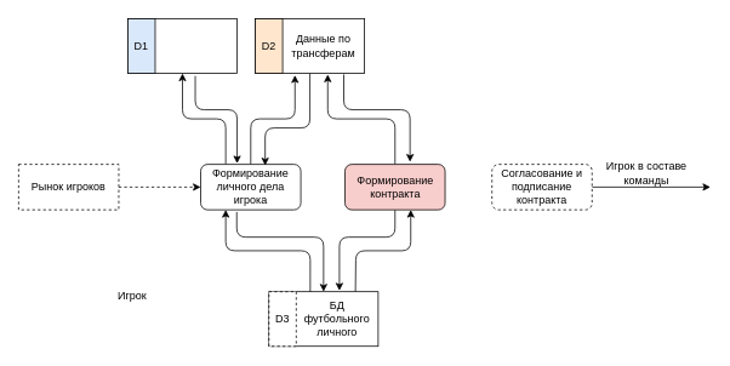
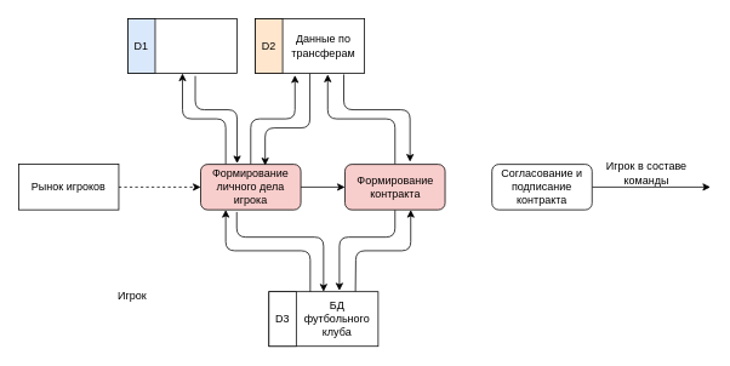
  <mxCell id="0" />
  <mxCell id="1" parent="0" />
  <mxCell id="2" style="edgeStyle=orthogonalEdgeStyle;rounded=0;orthogonalLoop=1;jettySize=auto;html=1;dashed=1;" edge="1" parent="1" source="3" target="8"><mxGeometry relative="1" as="geometry" /></mxCell>
- <mxCell id="3" value="Рынок игроков" style="rounded=0;whiteSpace=wrap;html=1;dashed=1;" vertex="1" parent="1"><mxGeometry x="20" y="180" width="110" height="50" as="geometry" /></mxCell>
+ <mxCell id="3" value="Рынок игроков" style="rounded=0;whiteSpace=wrap;html=1;" vertex="1" parent="1"><mxGeometry x="20" y="180" width="110" height="50" as="geometry" /></mxCell>
+ <mxCell id="4" style="edgeStyle=orthogonalEdgeStyle;rounded=0;orthogonalLoop=1;jettySize=auto;html=1;entryX=0;entryY=0.5;entryDx=0;entryDy=0;" edge="1" parent="1" source="8" target="11"><mxGeometry relative="1" as="geometry" /></mxCell>
  <mxCell id="5" style="edgeStyle=orthogonalEdgeStyle;rounded=1;orthogonalLoop=1;jettySize=auto;html=1;entryX=0.5;entryY=1;entryDx=0;entryDy=0;exitX=0.25;exitY=0;exitDx=0;exitDy=0;" edge="1" parent="1" source="8" target="17"><mxGeometry relative="1" as="geometry" /></mxCell>
  <mxCell id="6" style="edgeStyle=orthogonalEdgeStyle;rounded=1;orthogonalLoop=1;jettySize=auto;html=1;entryX=0.363;entryY=1.033;entryDx=0;entryDy=0;entryPerimeter=0;" edge="1" parent="1" source="8" target="21"><mxGeometry relative="1" as="geometry" /></mxCell>
  <mxCell id="7" style="edgeStyle=orthogonalEdgeStyle;rounded=1;orthogonalLoop=1;jettySize=auto;html=1;entryX=0.5;entryY=0;entryDx=0;entryDy=0;exitX=0.36;exitY=1.048;exitDx=0;exitDy=0;exitPerimeter=0;" edge="1" parent="1" source="8" target="26"><mxGeometry relative="1" as="geometry"><Array as="points"><mxPoint x="260" y="260" /><mxPoint x="355" y="260" /></Array></mxGeometry></mxCell>
- <mxCell id="8" value="Формирование личного дела игрока" style="rounded=1;whiteSpace=wrap;html=1;" vertex="1" parent="1"><mxGeometry x="220" y="180" width="110" height="50" as="geometry" /></mxCell>
+ <mxCell id="8" value="Формирование личного дела игрока" style="rounded=1;whiteSpace=wrap;html=1;fillColor=#f8cecc;" vertex="1" parent="1"><mxGeometry x="220" y="180" width="110" height="50" as="geometry" /></mxCell>
  <mxCell id="9" style="edgeStyle=orthogonalEdgeStyle;rounded=1;orthogonalLoop=1;jettySize=auto;html=1;entryX=0.663;entryY=1.02;entryDx=0;entryDy=0;entryPerimeter=0;" edge="1" parent="1" source="11" target="21"><mxGeometry relative="1" as="geometry" /></mxCell>
  <mxCell id="10" style="edgeStyle=orthogonalEdgeStyle;rounded=1;orthogonalLoop=1;jettySize=auto;html=1;entryX=0.645;entryY=-0.02;entryDx=0;entryDy=0;entryPerimeter=0;" edge="1" parent="1" source="11" target="26"><mxGeometry relative="1" as="geometry"><Array as="points"><mxPoint x="434" y="260" /><mxPoint x="372" y="260" /></Array></mxGeometry></mxCell>
  <mxCell id="11" value="Формирование контракта" style="rounded=1;whiteSpace=wrap;html=1;fillColor=#f8cecc;" vertex="1" parent="1"><mxGeometry x="378.5" y="180" width="110" height="50" as="geometry" /></mxCell>
  <mxCell id="12" style="edgeStyle=orthogonalEdgeStyle;rounded=0;orthogonalLoop=1;jettySize=auto;html=1;" edge="1" parent="1" source="13"><mxGeometry relative="1" as="geometry"><mxPoint x="780" y="205" as="targetPoint" /></mxGeometry></mxCell>
- <mxCell id="13" value="Согласование и подписание контракта" style="rounded=1;whiteSpace=wrap;html=1;dashed=1;" vertex="1" parent="1"><mxGeometry x="540" y="180" width="110" height="50" as="geometry" /></mxCell>
+ <mxCell id="13" value="Согласование и подписание контракта" style="rounded=1;whiteSpace=wrap;html=1;" vertex="1" parent="1"><mxGeometry x="540" y="180" width="110" height="50" as="geometry" /></mxCell>
  <mxCell id="14" value="Игрок" style="text;html=1;strokeColor=none;fillColor=none;align=center;verticalAlign=middle;whiteSpace=wrap;rounded=0;" vertex="1" parent="1"><mxGeometry x="125" y="315" width="40" height="20" as="geometry" /></mxCell>
  <mxCell id="15" value="Игрок в составе команды" style="text;html=1;strokeColor=none;fillColor=none;align=center;verticalAlign=middle;whiteSpace=wrap;rounded=0;" vertex="1" parent="1"><mxGeometry x="660" y="180" width="100" height="20" as="geometry" /></mxCell>
  <mxCell id="16" style="edgeStyle=orthogonalEdgeStyle;rounded=1;orthogonalLoop=1;jettySize=auto;html=1;exitX=0.617;exitY=1.047;exitDx=0;exitDy=0;exitPerimeter=0;" edge="1" parent="1" source="17"><mxGeometry relative="1" as="geometry"><mxPoint x="260" y="179" as="targetPoint" /><Array as="points"><mxPoint x="214" y="120" /><mxPoint x="260" y="120" /></Array></mxGeometry></mxCell>
  <mxCell id="17" value="&amp;nbsp; &amp;nbsp; &amp;nbsp; &amp;nbsp; &amp;nbsp;" style="rounded=0;whiteSpace=wrap;html=1;" vertex="1" parent="1"><mxGeometry x="140" y="20" width="120" height="60" as="geometry" /></mxCell>
  <mxCell id="18" value="D1" style="rounded=0;whiteSpace=wrap;html=1;fillColor=#dae8fc;" vertex="1" parent="1"><mxGeometry x="140" y="20" width="30" height="60" as="geometry" /></mxCell>
  <mxCell id="19" style="edgeStyle=orthogonalEdgeStyle;rounded=1;orthogonalLoop=1;jettySize=auto;html=1;entryX=0.644;entryY=0.024;entryDx=0;entryDy=0;entryPerimeter=0;exitX=0.5;exitY=1;exitDx=0;exitDy=0;" edge="1" parent="1" source="21" target="8"><mxGeometry relative="1" as="geometry"><mxPoint x="358" y="80" as="sourcePoint" /><Array as="points"><mxPoint x="340" y="140" /><mxPoint x="291" y="140" /></Array></mxGeometry></mxCell>
  <mxCell id="20" style="edgeStyle=orthogonalEdgeStyle;rounded=1;orthogonalLoop=1;jettySize=auto;html=1;entryX=0.65;entryY=-0.056;entryDx=0;entryDy=0;entryPerimeter=0;exitX=0.81;exitY=1.02;exitDx=0;exitDy=0;exitPerimeter=0;" edge="1" parent="1" source="21" target="11"><mxGeometry relative="1" as="geometry"><Array as="points"><mxPoint x="377" y="120" /><mxPoint x="450" y="120" /></Array></mxGeometry></mxCell>
  <mxCell id="21" value="&amp;nbsp; &amp;nbsp; &amp;nbsp; &amp;nbsp; &amp;nbsp;" style="rounded=0;whiteSpace=wrap;html=1;" vertex="1" parent="1"><mxGeometry x="280" y="20" width="120" height="60" as="geometry" /></mxCell>
  <mxCell id="22" value="D2" style="rounded=0;whiteSpace=wrap;html=1;fillColor=#ffe6cc;" vertex="1" parent="1"><mxGeometry x="280" y="20" width="30" height="60" as="geometry" /></mxCell>
  <mxCell id="23" value="Данные по трансферам" style="text;html=1;strokeColor=none;fillColor=none;align=center;verticalAlign=middle;whiteSpace=wrap;rounded=0;" vertex="1" parent="1"><mxGeometry x="310" y="30" width="90" height="40" as="geometry" /></mxCell>
  <mxCell id="24" style="edgeStyle=orthogonalEdgeStyle;rounded=1;orthogonalLoop=1;jettySize=auto;html=1;entryX=0.25;entryY=1;entryDx=0;entryDy=0;exitX=0.378;exitY=0.02;exitDx=0;exitDy=0;exitPerimeter=0;" edge="1" parent="1" source="26" target="8"><mxGeometry relative="1" as="geometry" /></mxCell>
  <mxCell id="25" style="edgeStyle=orthogonalEdgeStyle;rounded=1;orthogonalLoop=1;jettySize=auto;html=1;entryX=0.657;entryY=1;entryDx=0;entryDy=0;entryPerimeter=0;" edge="1" parent="1" target="11"><mxGeometry relative="1" as="geometry"><mxPoint x="390" y="320" as="sourcePoint" /></mxGeometry></mxCell>
  <mxCell id="26" value="&amp;nbsp; &amp;nbsp; &amp;nbsp; &amp;nbsp; &amp;nbsp;" style="rounded=0;whiteSpace=wrap;html=1;" vertex="1" parent="1"><mxGeometry x="295" y="320" width="120" height="60" as="geometry" /></mxCell>
- <mxCell id="27" value="D3" style="rounded=0;whiteSpace=wrap;html=1;dashed=1;" vertex="1" parent="1"><mxGeometry x="295" y="320" width="30" height="60" as="geometry" /></mxCell>
- <mxCell id="28" value="БД футбольного личного" style="text;html=1;strokeColor=none;fillColor=none;align=center;verticalAlign=middle;whiteSpace=wrap;rounded=0;" vertex="1" parent="1"><mxGeometry x="325" y="330" width="90" height="40" as="geometry" /></mxCell>
+ <mxCell id="27" value="D3" style="rounded=0;whiteSpace=wrap;html=1;" vertex="1" parent="1"><mxGeometry x="295" y="320" width="30" height="60" as="geometry" /></mxCell>
+ <mxCell id="28" value="БД футбольного клуба" style="text;html=1;strokeColor=none;fillColor=none;align=center;verticalAlign=middle;whiteSpace=wrap;rounded=0;" vertex="1" parent="1"><mxGeometry x="325" y="330" width="90" height="40" as="geometry" /></mxCell>
